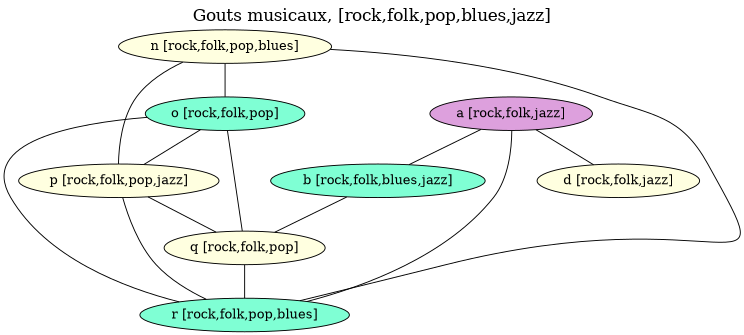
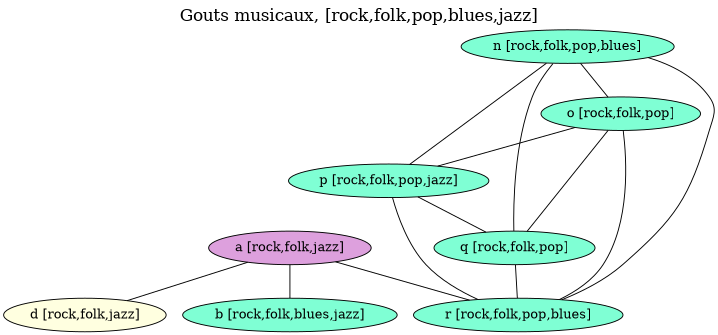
  graph {
    fontsize=18
    label="Gouts musicaux, [rock,folk,pop,blues,jazz]"
    labelloc=top
    node [fillcolor=aquamarine style=filled]
    n1 [fillcolor=plum label="a [rock,folk,jazz]"]
    n2 [label="b [rock,folk,blues,jazz]"]
    n3 [fillcolor=lightyellow label="d [rock,folk,jazz]"]
    n4 [label="r [rock,folk,pop,blues]"]
-   n5 [fillcolor=lightyellow label="n [rock,folk,pop,blues]"]
+   n5 [label="n [rock,folk,pop,blues]"]
    n6 [label="o [rock,folk,pop]"]
-   n7 [fillcolor=lightyellow label="p [rock,folk,pop,jazz]"]
-   n8 [fillcolor=lightyellow label="q [rock,folk,pop]"]
+   n7 [label="p [rock,folk,pop,jazz]"]
+   n8 [label="q [rock,folk,pop]"]
    n1 -- n2
    n1 -- n3
    n1 -- n4
    n5 -- n4
    n5 -- n6
    n5 -- n7
-   n2 -- n8
+   n5 -- n8
    n6 -- n4
    n6 -- n7
    n6 -- n8
    n7 -- n4
    n7 -- n8
    n8 -- n4
  }
